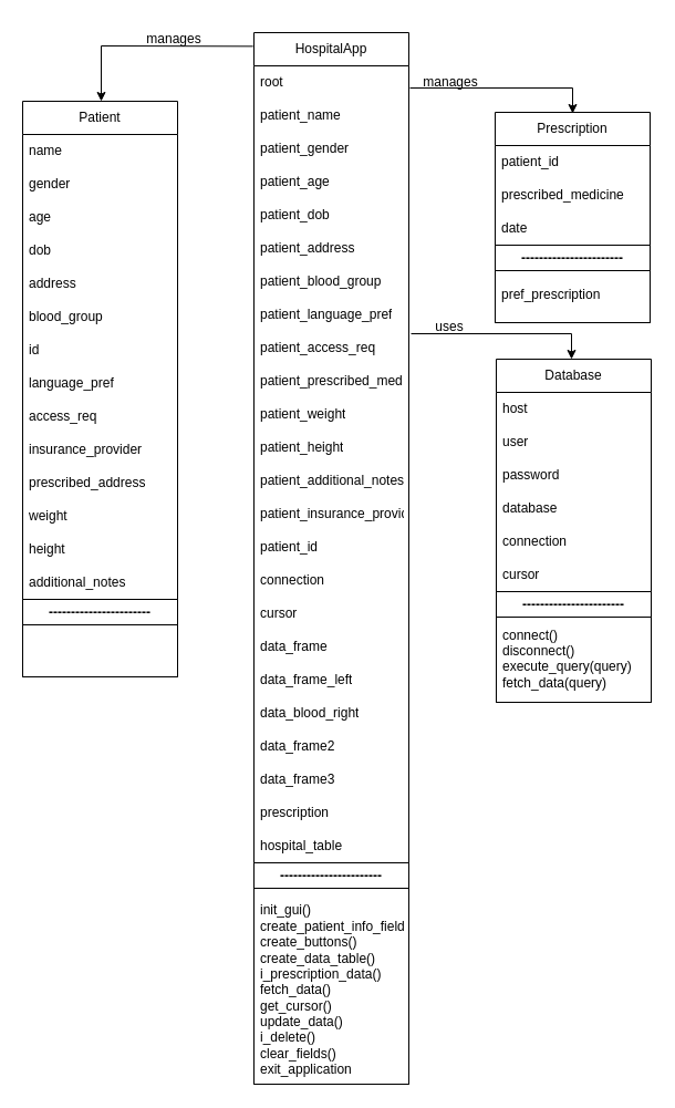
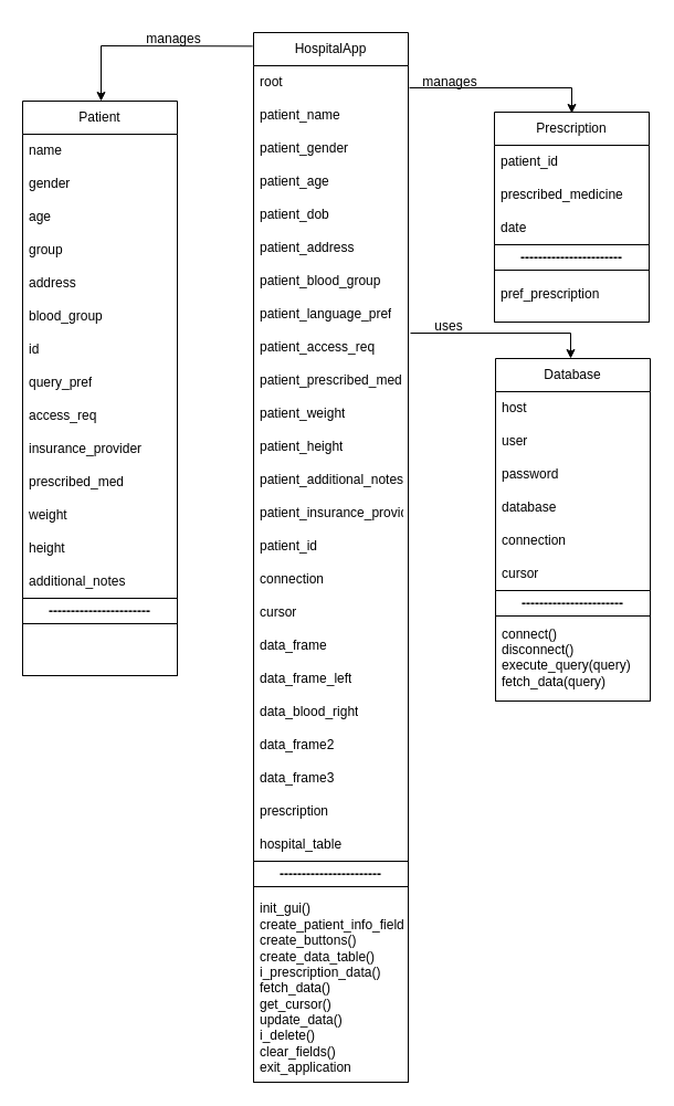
  <mxCell id="0" />
  <mxCell id="1" parent="0" />
  <mxCell id="2" value="HospitalApp" style="swimlane;fontStyle=0;childLayout=stackLayout;horizontal=1;startSize=30;horizontalStack=0;resizeParent=1;resizeParentMax=0;resizeLast=0;collapsible=1;marginBottom=0;whiteSpace=wrap;html=1;" vertex="1" parent="1"><mxGeometry x="229" y="29" width="140" height="950" as="geometry" /></mxCell>
  <mxCell id="3" value="root" style="text;strokeColor=none;fillColor=none;align=left;verticalAlign=middle;spacingLeft=4;spacingRight=4;overflow=hidden;points=[[0,0.5],[1,0.5]];portConstraint=eastwest;rotatable=0;whiteSpace=wrap;html=1;" vertex="1" parent="2"><mxGeometry y="30" width="140" height="30" as="geometry" /></mxCell>
  <mxCell id="4" value="patient_name" style="text;strokeColor=none;fillColor=none;align=left;verticalAlign=middle;spacingLeft=4;spacingRight=4;overflow=hidden;points=[[0,0.5],[1,0.5]];portConstraint=eastwest;rotatable=0;whiteSpace=wrap;html=1;" vertex="1" parent="2"><mxGeometry y="60" width="140" height="30" as="geometry" /></mxCell>
  <mxCell id="5" value="patient_gender" style="text;strokeColor=none;fillColor=none;align=left;verticalAlign=middle;spacingLeft=4;spacingRight=4;overflow=hidden;points=[[0,0.5],[1,0.5]];portConstraint=eastwest;rotatable=0;whiteSpace=wrap;html=1;" vertex="1" parent="2"><mxGeometry y="90" width="140" height="30" as="geometry" /></mxCell>
  <mxCell id="6" value="patient_age" style="text;strokeColor=none;fillColor=none;align=left;verticalAlign=middle;spacingLeft=4;spacingRight=4;overflow=hidden;points=[[0,0.5],[1,0.5]];portConstraint=eastwest;rotatable=0;whiteSpace=wrap;html=1;" vertex="1" parent="2"><mxGeometry y="120" width="140" height="30" as="geometry" /></mxCell>
  <mxCell id="7" value="patient_dob" style="text;strokeColor=none;fillColor=none;align=left;verticalAlign=middle;spacingLeft=4;spacingRight=4;overflow=hidden;points=[[0,0.5],[1,0.5]];portConstraint=eastwest;rotatable=0;whiteSpace=wrap;html=1;" vertex="1" parent="2"><mxGeometry y="150" width="140" height="30" as="geometry" /></mxCell>
  <mxCell id="8" value="patient_address" style="text;strokeColor=none;fillColor=none;align=left;verticalAlign=middle;spacingLeft=4;spacingRight=4;overflow=hidden;points=[[0,0.5],[1,0.5]];portConstraint=eastwest;rotatable=0;whiteSpace=wrap;html=1;" vertex="1" parent="2"><mxGeometry y="180" width="140" height="30" as="geometry" /></mxCell>
  <mxCell id="9" value="patient_blood_group" style="text;strokeColor=none;fillColor=none;align=left;verticalAlign=middle;spacingLeft=4;spacingRight=4;overflow=hidden;points=[[0,0.5],[1,0.5]];portConstraint=eastwest;rotatable=0;whiteSpace=wrap;html=1;" vertex="1" parent="2"><mxGeometry y="210" width="140" height="30" as="geometry" /></mxCell>
  <mxCell id="10" value="patient_language_pref" style="text;strokeColor=none;fillColor=none;align=left;verticalAlign=middle;spacingLeft=4;spacingRight=4;overflow=hidden;points=[[0,0.5],[1,0.5]];portConstraint=eastwest;rotatable=0;whiteSpace=wrap;html=1;" vertex="1" parent="2"><mxGeometry y="240" width="140" height="30" as="geometry" /></mxCell>
  <mxCell id="11" value="patient_access_req" style="text;strokeColor=none;fillColor=none;align=left;verticalAlign=middle;spacingLeft=4;spacingRight=4;overflow=hidden;points=[[0,0.5],[1,0.5]];portConstraint=eastwest;rotatable=0;whiteSpace=wrap;html=1;" vertex="1" parent="2"><mxGeometry y="270" width="140" height="30" as="geometry" /></mxCell>
  <mxCell id="12" value="patient_prescribed_med" style="text;strokeColor=none;fillColor=none;align=left;verticalAlign=middle;spacingLeft=4;spacingRight=4;overflow=hidden;points=[[0,0.5],[1,0.5]];portConstraint=eastwest;rotatable=0;whiteSpace=wrap;html=1;" vertex="1" parent="2"><mxGeometry y="300" width="140" height="30" as="geometry" /></mxCell>
  <mxCell id="13" value="patient_weight" style="text;strokeColor=none;fillColor=none;align=left;verticalAlign=middle;spacingLeft=4;spacingRight=4;overflow=hidden;points=[[0,0.5],[1,0.5]];portConstraint=eastwest;rotatable=0;whiteSpace=wrap;html=1;" vertex="1" parent="2"><mxGeometry y="330" width="140" height="30" as="geometry" /></mxCell>
  <mxCell id="14" value="patient_height" style="text;strokeColor=none;fillColor=none;align=left;verticalAlign=middle;spacingLeft=4;spacingRight=4;overflow=hidden;points=[[0,0.5],[1,0.5]];portConstraint=eastwest;rotatable=0;whiteSpace=wrap;html=1;" vertex="1" parent="2"><mxGeometry y="360" width="140" height="30" as="geometry" /></mxCell>
  <mxCell id="15" value="patient_additional_notes" style="text;strokeColor=none;fillColor=none;align=left;verticalAlign=middle;spacingLeft=4;spacingRight=4;overflow=hidden;points=[[0,0.5],[1,0.5]];portConstraint=eastwest;rotatable=0;whiteSpace=wrap;html=1;" vertex="1" parent="2"><mxGeometry y="390" width="140" height="30" as="geometry" /></mxCell>
  <mxCell id="16" value="patient_insurance_provider" style="text;strokeColor=none;fillColor=none;align=left;verticalAlign=middle;spacingLeft=4;spacingRight=4;overflow=hidden;points=[[0,0.5],[1,0.5]];portConstraint=eastwest;rotatable=0;whiteSpace=wrap;html=1;" vertex="1" parent="2"><mxGeometry y="420" width="140" height="30" as="geometry" /></mxCell>
  <mxCell id="17" value="patient_id" style="text;strokeColor=none;fillColor=none;align=left;verticalAlign=middle;spacingLeft=4;spacingRight=4;overflow=hidden;points=[[0,0.5],[1,0.5]];portConstraint=eastwest;rotatable=0;whiteSpace=wrap;html=1;" vertex="1" parent="2"><mxGeometry y="450" width="140" height="30" as="geometry" /></mxCell>
  <mxCell id="18" value="connection" style="text;strokeColor=none;fillColor=none;align=left;verticalAlign=middle;spacingLeft=4;spacingRight=4;overflow=hidden;points=[[0,0.5],[1,0.5]];portConstraint=eastwest;rotatable=0;whiteSpace=wrap;html=1;" vertex="1" parent="2"><mxGeometry y="480" width="140" height="30" as="geometry" /></mxCell>
  <mxCell id="19" value="cursor" style="text;strokeColor=none;fillColor=none;align=left;verticalAlign=middle;spacingLeft=4;spacingRight=4;overflow=hidden;points=[[0,0.5],[1,0.5]];portConstraint=eastwest;rotatable=0;whiteSpace=wrap;html=1;" vertex="1" parent="2"><mxGeometry y="510" width="140" height="30" as="geometry" /></mxCell>
  <mxCell id="20" value="data_frame" style="text;strokeColor=none;fillColor=none;align=left;verticalAlign=middle;spacingLeft=4;spacingRight=4;overflow=hidden;points=[[0,0.5],[1,0.5]];portConstraint=eastwest;rotatable=0;whiteSpace=wrap;html=1;" vertex="1" parent="2"><mxGeometry y="540" width="140" height="30" as="geometry" /></mxCell>
  <mxCell id="21" value="data_frame_left" style="text;strokeColor=none;fillColor=none;align=left;verticalAlign=middle;spacingLeft=4;spacingRight=4;overflow=hidden;points=[[0,0.5],[1,0.5]];portConstraint=eastwest;rotatable=0;whiteSpace=wrap;html=1;" vertex="1" parent="2"><mxGeometry y="570" width="140" height="30" as="geometry" /></mxCell>
  <mxCell id="22" value="data_blood_right" style="text;strokeColor=none;fillColor=none;align=left;verticalAlign=middle;spacingLeft=4;spacingRight=4;overflow=hidden;points=[[0,0.5],[1,0.5]];portConstraint=eastwest;rotatable=0;whiteSpace=wrap;html=1;" vertex="1" parent="2"><mxGeometry y="600" width="140" height="30" as="geometry" /></mxCell>
  <mxCell id="23" value="data_frame2" style="text;strokeColor=none;fillColor=none;align=left;verticalAlign=middle;spacingLeft=4;spacingRight=4;overflow=hidden;points=[[0,0.5],[1,0.5]];portConstraint=eastwest;rotatable=0;whiteSpace=wrap;html=1;" vertex="1" parent="2"><mxGeometry y="630" width="140" height="30" as="geometry" /></mxCell>
  <mxCell id="24" value="data_frame3" style="text;strokeColor=none;fillColor=none;align=left;verticalAlign=middle;spacingLeft=4;spacingRight=4;overflow=hidden;points=[[0,0.5],[1,0.5]];portConstraint=eastwest;rotatable=0;whiteSpace=wrap;html=1;" vertex="1" parent="2"><mxGeometry y="660" width="140" height="30" as="geometry" /></mxCell>
  <mxCell id="25" value="prescription" style="text;strokeColor=none;fillColor=none;align=left;verticalAlign=middle;spacingLeft=4;spacingRight=4;overflow=hidden;points=[[0,0.5],[1,0.5]];portConstraint=eastwest;rotatable=0;whiteSpace=wrap;html=1;" vertex="1" parent="2"><mxGeometry y="690" width="140" height="30" as="geometry" /></mxCell>
  <mxCell id="26" value="hospital_table" style="text;strokeColor=none;fillColor=none;align=left;verticalAlign=middle;spacingLeft=4;spacingRight=4;overflow=hidden;points=[[0,0.5],[1,0.5]];portConstraint=eastwest;rotatable=0;whiteSpace=wrap;html=1;" vertex="1" parent="2"><mxGeometry y="720" width="140" height="30" as="geometry" /></mxCell>
  <mxCell id="27" value="-----------------------" style="swimlane;whiteSpace=wrap;html=1;" vertex="1" parent="2"><mxGeometry y="750" width="140" height="200" as="geometry" /></mxCell>
  <mxCell id="28" value="init_gui()&lt;div&gt;create_patient_info_fields()&lt;/div&gt;&lt;div&gt;create_buttons()&lt;/div&gt;&lt;div&gt;create_data_table()&lt;/div&gt;&lt;div&gt;i_prescription_data()&lt;/div&gt;&lt;div&gt;fetch_data()&lt;/div&gt;&lt;div&gt;get_cursor()&lt;/div&gt;&lt;div&gt;update_data()&lt;/div&gt;&lt;div&gt;i_delete()&lt;/div&gt;&lt;div&gt;clear_fields()&lt;/div&gt;&lt;div&gt;exit_application&lt;/div&gt;" style="text;strokeColor=none;fillColor=none;align=left;verticalAlign=middle;spacingLeft=4;spacingRight=4;overflow=hidden;points=[[0,0.5],[1,0.5]];portConstraint=eastwest;rotatable=0;whiteSpace=wrap;html=1;" vertex="1" parent="27"><mxGeometry y="30" width="140" height="170" as="geometry" /></mxCell>
  <mxCell id="29" value="Database" style="swimlane;fontStyle=0;childLayout=stackLayout;horizontal=1;startSize=30;horizontalStack=0;resizeParent=1;resizeParentMax=0;resizeLast=0;collapsible=1;marginBottom=0;whiteSpace=wrap;html=1;" vertex="1" parent="1"><mxGeometry x="448" y="324" width="140" height="310" as="geometry" /></mxCell>
  <mxCell id="30" value="host" style="text;strokeColor=none;fillColor=none;align=left;verticalAlign=middle;spacingLeft=4;spacingRight=4;overflow=hidden;points=[[0,0.5],[1,0.5]];portConstraint=eastwest;rotatable=0;whiteSpace=wrap;html=1;" vertex="1" parent="29"><mxGeometry y="30" width="140" height="30" as="geometry" /></mxCell>
  <mxCell id="31" value="user" style="text;strokeColor=none;fillColor=none;align=left;verticalAlign=middle;spacingLeft=4;spacingRight=4;overflow=hidden;points=[[0,0.5],[1,0.5]];portConstraint=eastwest;rotatable=0;whiteSpace=wrap;html=1;" vertex="1" parent="29"><mxGeometry y="60" width="140" height="30" as="geometry" /></mxCell>
  <mxCell id="32" value="password" style="text;strokeColor=none;fillColor=none;align=left;verticalAlign=middle;spacingLeft=4;spacingRight=4;overflow=hidden;points=[[0,0.5],[1,0.5]];portConstraint=eastwest;rotatable=0;whiteSpace=wrap;html=1;" vertex="1" parent="29"><mxGeometry y="90" width="140" height="30" as="geometry" /></mxCell>
  <mxCell id="33" value="database" style="text;strokeColor=none;fillColor=none;align=left;verticalAlign=middle;spacingLeft=4;spacingRight=4;overflow=hidden;points=[[0,0.5],[1,0.5]];portConstraint=eastwest;rotatable=0;whiteSpace=wrap;html=1;" vertex="1" parent="29"><mxGeometry y="120" width="140" height="30" as="geometry" /></mxCell>
  <mxCell id="34" value="connection" style="text;strokeColor=none;fillColor=none;align=left;verticalAlign=middle;spacingLeft=4;spacingRight=4;overflow=hidden;points=[[0,0.5],[1,0.5]];portConstraint=eastwest;rotatable=0;whiteSpace=wrap;html=1;" vertex="1" parent="29"><mxGeometry y="150" width="140" height="30" as="geometry" /></mxCell>
  <mxCell id="35" value="cursor" style="text;strokeColor=none;fillColor=none;align=left;verticalAlign=middle;spacingLeft=4;spacingRight=4;overflow=hidden;points=[[0,0.5],[1,0.5]];portConstraint=eastwest;rotatable=0;whiteSpace=wrap;html=1;" vertex="1" parent="29"><mxGeometry y="180" width="140" height="30" as="geometry" /></mxCell>
  <mxCell id="36" value="-----------------------" style="swimlane;whiteSpace=wrap;html=1;" vertex="1" parent="29"><mxGeometry y="210" width="140" height="100" as="geometry" /></mxCell>
  <mxCell id="37" value="connect()&lt;div&gt;disconnect()&lt;/div&gt;&lt;div&gt;execute_query(query)&lt;/div&gt;&lt;div&gt;fetch_data(query)&lt;/div&gt;&lt;div&gt;&lt;br&gt;&lt;/div&gt;" style="text;strokeColor=none;fillColor=none;align=left;verticalAlign=middle;spacingLeft=4;spacingRight=4;overflow=hidden;points=[[0,0.5],[1,0.5]];portConstraint=eastwest;rotatable=0;whiteSpace=wrap;html=1;" vertex="1" parent="36"><mxGeometry y="30" width="140" height="70" as="geometry" /></mxCell>
  <mxCell id="38" value="Patient" style="swimlane;fontStyle=0;childLayout=stackLayout;horizontal=1;startSize=30;horizontalStack=0;resizeParent=1;resizeParentMax=0;resizeLast=0;collapsible=1;marginBottom=0;whiteSpace=wrap;html=1;" vertex="1" parent="1"><mxGeometry x="20" y="91" width="140" height="520" as="geometry" /></mxCell>
  <mxCell id="39" value="name" style="text;strokeColor=none;fillColor=none;align=left;verticalAlign=middle;spacingLeft=4;spacingRight=4;overflow=hidden;points=[[0,0.5],[1,0.5]];portConstraint=eastwest;rotatable=0;whiteSpace=wrap;html=1;" vertex="1" parent="38"><mxGeometry y="30" width="140" height="30" as="geometry" /></mxCell>
  <mxCell id="40" value="gender" style="text;strokeColor=none;fillColor=none;align=left;verticalAlign=middle;spacingLeft=4;spacingRight=4;overflow=hidden;points=[[0,0.5],[1,0.5]];portConstraint=eastwest;rotatable=0;whiteSpace=wrap;html=1;" vertex="1" parent="38"><mxGeometry y="60" width="140" height="30" as="geometry" /></mxCell>
  <mxCell id="41" value="age" style="text;strokeColor=none;fillColor=none;align=left;verticalAlign=middle;spacingLeft=4;spacingRight=4;overflow=hidden;points=[[0,0.5],[1,0.5]];portConstraint=eastwest;rotatable=0;whiteSpace=wrap;html=1;" vertex="1" parent="38"><mxGeometry y="90" width="140" height="30" as="geometry" /></mxCell>
- <mxCell id="42" value="dob" style="text;strokeColor=none;fillColor=none;align=left;verticalAlign=middle;spacingLeft=4;spacingRight=4;overflow=hidden;points=[[0,0.5],[1,0.5]];portConstraint=eastwest;rotatable=0;whiteSpace=wrap;html=1;" vertex="1" parent="38"><mxGeometry y="120" width="140" height="30" as="geometry" /></mxCell>
+ <mxCell id="42" value="group" style="text;strokeColor=none;fillColor=none;align=left;verticalAlign=middle;spacingLeft=4;spacingRight=4;overflow=hidden;points=[[0,0.5],[1,0.5]];portConstraint=eastwest;rotatable=0;whiteSpace=wrap;html=1;" vertex="1" parent="38"><mxGeometry y="120" width="140" height="30" as="geometry" /></mxCell>
  <mxCell id="43" value="address" style="text;strokeColor=none;fillColor=none;align=left;verticalAlign=middle;spacingLeft=4;spacingRight=4;overflow=hidden;points=[[0,0.5],[1,0.5]];portConstraint=eastwest;rotatable=0;whiteSpace=wrap;html=1;" vertex="1" parent="38"><mxGeometry y="150" width="140" height="30" as="geometry" /></mxCell>
  <mxCell id="44" value="blood_group" style="text;strokeColor=none;fillColor=none;align=left;verticalAlign=middle;spacingLeft=4;spacingRight=4;overflow=hidden;points=[[0,0.5],[1,0.5]];portConstraint=eastwest;rotatable=0;whiteSpace=wrap;html=1;" vertex="1" parent="38"><mxGeometry y="180" width="140" height="30" as="geometry" /></mxCell>
  <mxCell id="45" value="id" style="text;strokeColor=none;fillColor=none;align=left;verticalAlign=middle;spacingLeft=4;spacingRight=4;overflow=hidden;points=[[0,0.5],[1,0.5]];portConstraint=eastwest;rotatable=0;whiteSpace=wrap;html=1;" vertex="1" parent="38"><mxGeometry y="210" width="140" height="30" as="geometry" /></mxCell>
- <mxCell id="46" value="language_pref" style="text;strokeColor=none;fillColor=none;align=left;verticalAlign=middle;spacingLeft=4;spacingRight=4;overflow=hidden;points=[[0,0.5],[1,0.5]];portConstraint=eastwest;rotatable=0;whiteSpace=wrap;html=1;" vertex="1" parent="38"><mxGeometry y="240" width="140" height="30" as="geometry" /></mxCell>
+ <mxCell id="46" value="query_pref" style="text;strokeColor=none;fillColor=none;align=left;verticalAlign=middle;spacingLeft=4;spacingRight=4;overflow=hidden;points=[[0,0.5],[1,0.5]];portConstraint=eastwest;rotatable=0;whiteSpace=wrap;html=1;" vertex="1" parent="38"><mxGeometry y="240" width="140" height="30" as="geometry" /></mxCell>
  <mxCell id="47" value="access_req" style="text;strokeColor=none;fillColor=none;align=left;verticalAlign=middle;spacingLeft=4;spacingRight=4;overflow=hidden;points=[[0,0.5],[1,0.5]];portConstraint=eastwest;rotatable=0;whiteSpace=wrap;html=1;" vertex="1" parent="38"><mxGeometry y="270" width="140" height="30" as="geometry" /></mxCell>
  <mxCell id="48" value="insurance_provider" style="text;strokeColor=none;fillColor=none;align=left;verticalAlign=middle;spacingLeft=4;spacingRight=4;overflow=hidden;points=[[0,0.5],[1,0.5]];portConstraint=eastwest;rotatable=0;whiteSpace=wrap;html=1;" vertex="1" parent="38"><mxGeometry y="300" width="140" height="30" as="geometry" /></mxCell>
- <mxCell id="49" value="prescribed_address" style="text;strokeColor=none;fillColor=none;align=left;verticalAlign=middle;spacingLeft=4;spacingRight=4;overflow=hidden;points=[[0,0.5],[1,0.5]];portConstraint=eastwest;rotatable=0;whiteSpace=wrap;html=1;" vertex="1" parent="38"><mxGeometry y="330" width="140" height="30" as="geometry" /></mxCell>
+ <mxCell id="49" value="prescribed_med" style="text;strokeColor=none;fillColor=none;align=left;verticalAlign=middle;spacingLeft=4;spacingRight=4;overflow=hidden;points=[[0,0.5],[1,0.5]];portConstraint=eastwest;rotatable=0;whiteSpace=wrap;html=1;" vertex="1" parent="38"><mxGeometry y="330" width="140" height="30" as="geometry" /></mxCell>
  <mxCell id="50" value="weight" style="text;strokeColor=none;fillColor=none;align=left;verticalAlign=middle;spacingLeft=4;spacingRight=4;overflow=hidden;points=[[0,0.5],[1,0.5]];portConstraint=eastwest;rotatable=0;whiteSpace=wrap;html=1;" vertex="1" parent="38"><mxGeometry y="360" width="140" height="30" as="geometry" /></mxCell>
  <mxCell id="51" value="height" style="text;strokeColor=none;fillColor=none;align=left;verticalAlign=middle;spacingLeft=4;spacingRight=4;overflow=hidden;points=[[0,0.5],[1,0.5]];portConstraint=eastwest;rotatable=0;whiteSpace=wrap;html=1;" vertex="1" parent="38"><mxGeometry y="390" width="140" height="30" as="geometry" /></mxCell>
  <mxCell id="52" value="additional_notes" style="text;strokeColor=none;fillColor=none;align=left;verticalAlign=middle;spacingLeft=4;spacingRight=4;overflow=hidden;points=[[0,0.5],[1,0.5]];portConstraint=eastwest;rotatable=0;whiteSpace=wrap;html=1;" vertex="1" parent="38"><mxGeometry y="420" width="140" height="30" as="geometry" /></mxCell>
  <mxCell id="53" value="-----------------------" style="swimlane;whiteSpace=wrap;html=1;" vertex="1" parent="38"><mxGeometry y="450" width="140" height="70" as="geometry" /></mxCell>
  <mxCell id="54" value="Prescription" style="swimlane;fontStyle=0;childLayout=stackLayout;horizontal=1;startSize=30;horizontalStack=0;resizeParent=1;resizeParentMax=0;resizeLast=0;collapsible=1;marginBottom=0;whiteSpace=wrap;html=1;" vertex="1" parent="1"><mxGeometry x="447" y="101" width="140" height="190" as="geometry" /></mxCell>
  <mxCell id="55" value="patient_id" style="text;strokeColor=none;fillColor=none;align=left;verticalAlign=middle;spacingLeft=4;spacingRight=4;overflow=hidden;points=[[0,0.5],[1,0.5]];portConstraint=eastwest;rotatable=0;whiteSpace=wrap;html=1;" vertex="1" parent="54"><mxGeometry y="30" width="140" height="30" as="geometry" /></mxCell>
  <mxCell id="56" value="prescribed_medicine" style="text;strokeColor=none;fillColor=none;align=left;verticalAlign=middle;spacingLeft=4;spacingRight=4;overflow=hidden;points=[[0,0.5],[1,0.5]];portConstraint=eastwest;rotatable=0;whiteSpace=wrap;html=1;" vertex="1" parent="54"><mxGeometry y="60" width="140" height="30" as="geometry" /></mxCell>
  <mxCell id="57" value="date" style="text;strokeColor=none;fillColor=none;align=left;verticalAlign=middle;spacingLeft=4;spacingRight=4;overflow=hidden;points=[[0,0.5],[1,0.5]];portConstraint=eastwest;rotatable=0;whiteSpace=wrap;html=1;" vertex="1" parent="54"><mxGeometry y="90" width="140" height="30" as="geometry" /></mxCell>
  <mxCell id="58" value="-----------------------" style="swimlane;whiteSpace=wrap;html=1;" vertex="1" parent="54"><mxGeometry y="120" width="140" height="70" as="geometry" /></mxCell>
  <mxCell id="59" value="pref_prescription" style="text;strokeColor=none;fillColor=none;align=left;verticalAlign=middle;spacingLeft=4;spacingRight=4;overflow=hidden;points=[[0,0.5],[1,0.5]];portConstraint=eastwest;rotatable=0;whiteSpace=wrap;html=1;" vertex="1" parent="58"><mxGeometry y="30" width="140" height="30" as="geometry" /></mxCell>
  <mxCell id="60" value="" style="endArrow=classic;html=1;rounded=0;entryX=0.5;entryY=0;entryDx=0;entryDy=0;" edge="1" parent="1"><mxGeometry width="50" height="50" relative="1" as="geometry"><mxPoint x="371" y="301" as="sourcePoint" /><mxPoint x="516" y="324" as="targetPoint" /><Array as="points"><mxPoint x="516" y="301" /></Array></mxGeometry></mxCell>
  <mxCell id="61" value="" style="endArrow=classic;html=1;rounded=0;entryX=0.5;entryY=0;entryDx=0;entryDy=0;" edge="1" parent="1"><mxGeometry width="50" height="50" relative="1" as="geometry"><mxPoint x="370" y="79" as="sourcePoint" /><mxPoint x="517" y="102" as="targetPoint" /><Array as="points"><mxPoint x="517" y="79" /></Array></mxGeometry></mxCell>
  <mxCell id="62" value="" style="endArrow=classic;html=1;rounded=0;exitX=-0.013;exitY=0.013;exitDx=0;exitDy=0;exitPerimeter=0;entryX=0.5;entryY=0;entryDx=0;entryDy=0;" edge="1" parent="1"><mxGeometry width="50" height="50" relative="1" as="geometry"><mxPoint x="228.18" y="41.35" as="sourcePoint" /><mxPoint x="91" y="91" as="targetPoint" /><Array as="points"><mxPoint x="91" y="41" /></Array></mxGeometry></mxCell>
  <mxCell id="63" value="uses" style="text;html=1;align=center;verticalAlign=middle;whiteSpace=wrap;rounded=0;" vertex="1" parent="1"><mxGeometry x="376" y="280" width="60" height="30" as="geometry" /></mxCell>
  <mxCell id="64" value="manages" style="text;html=1;align=center;verticalAlign=middle;whiteSpace=wrap;rounded=0;" vertex="1" parent="1"><mxGeometry x="377" y="59" width="60" height="30" as="geometry" /></mxCell>
  <mxCell id="65" value="manages" style="text;html=1;align=center;verticalAlign=middle;whiteSpace=wrap;rounded=0;" vertex="1" parent="1"><mxGeometry x="127" y="20" width="60" height="30" as="geometry" /></mxCell>
